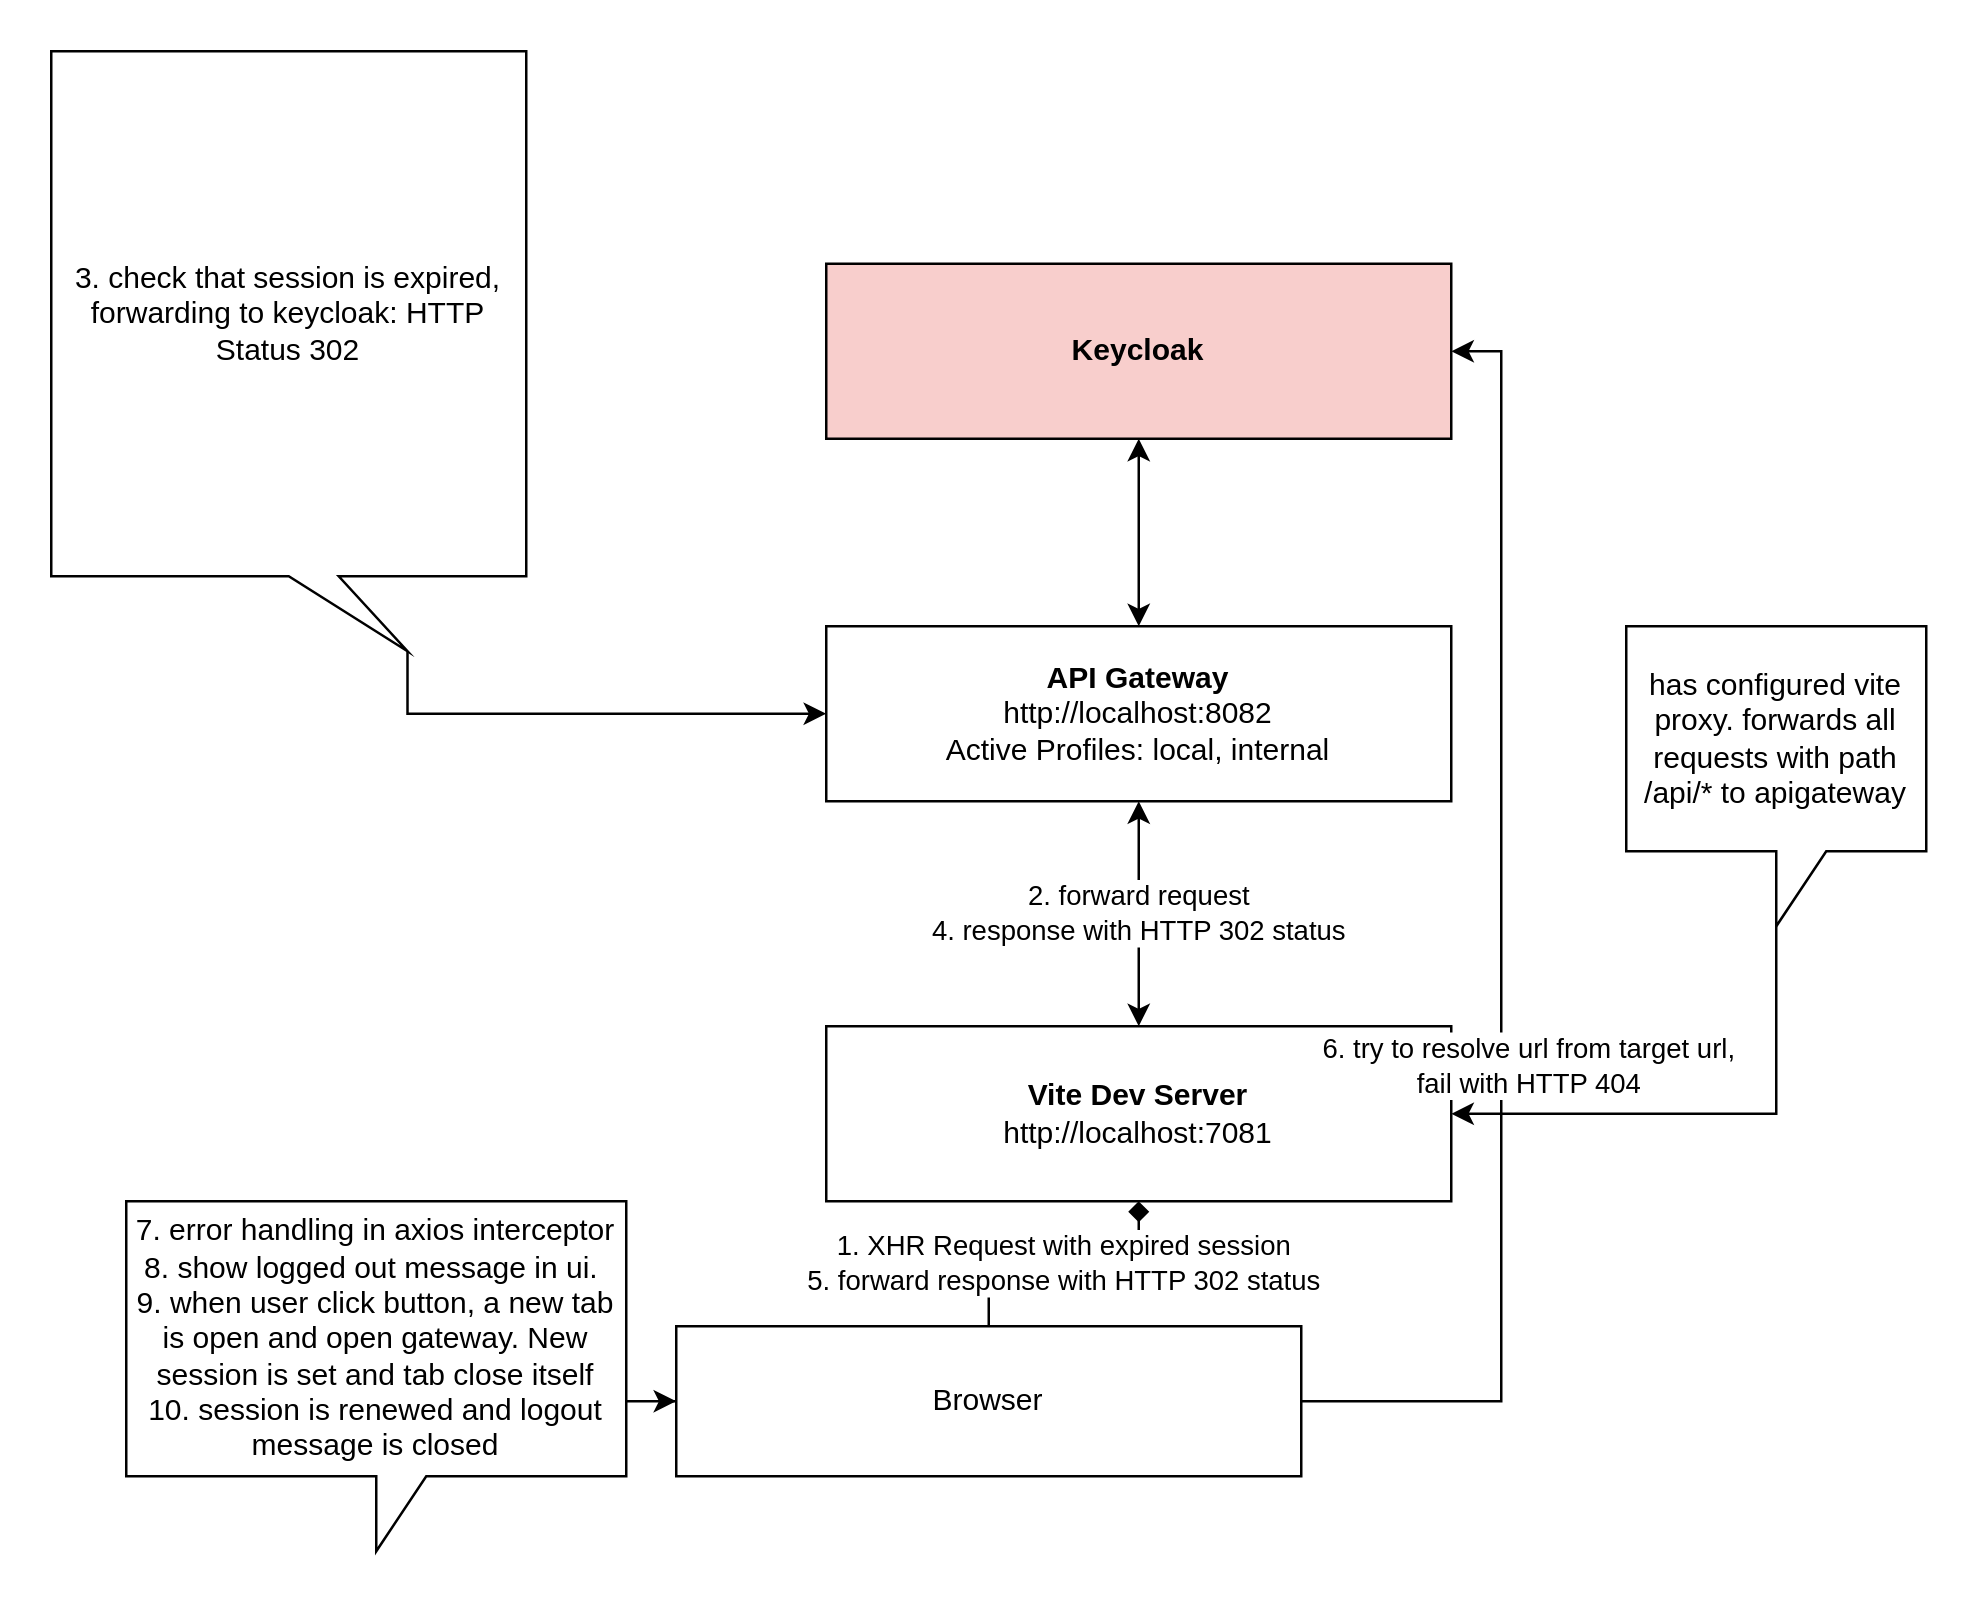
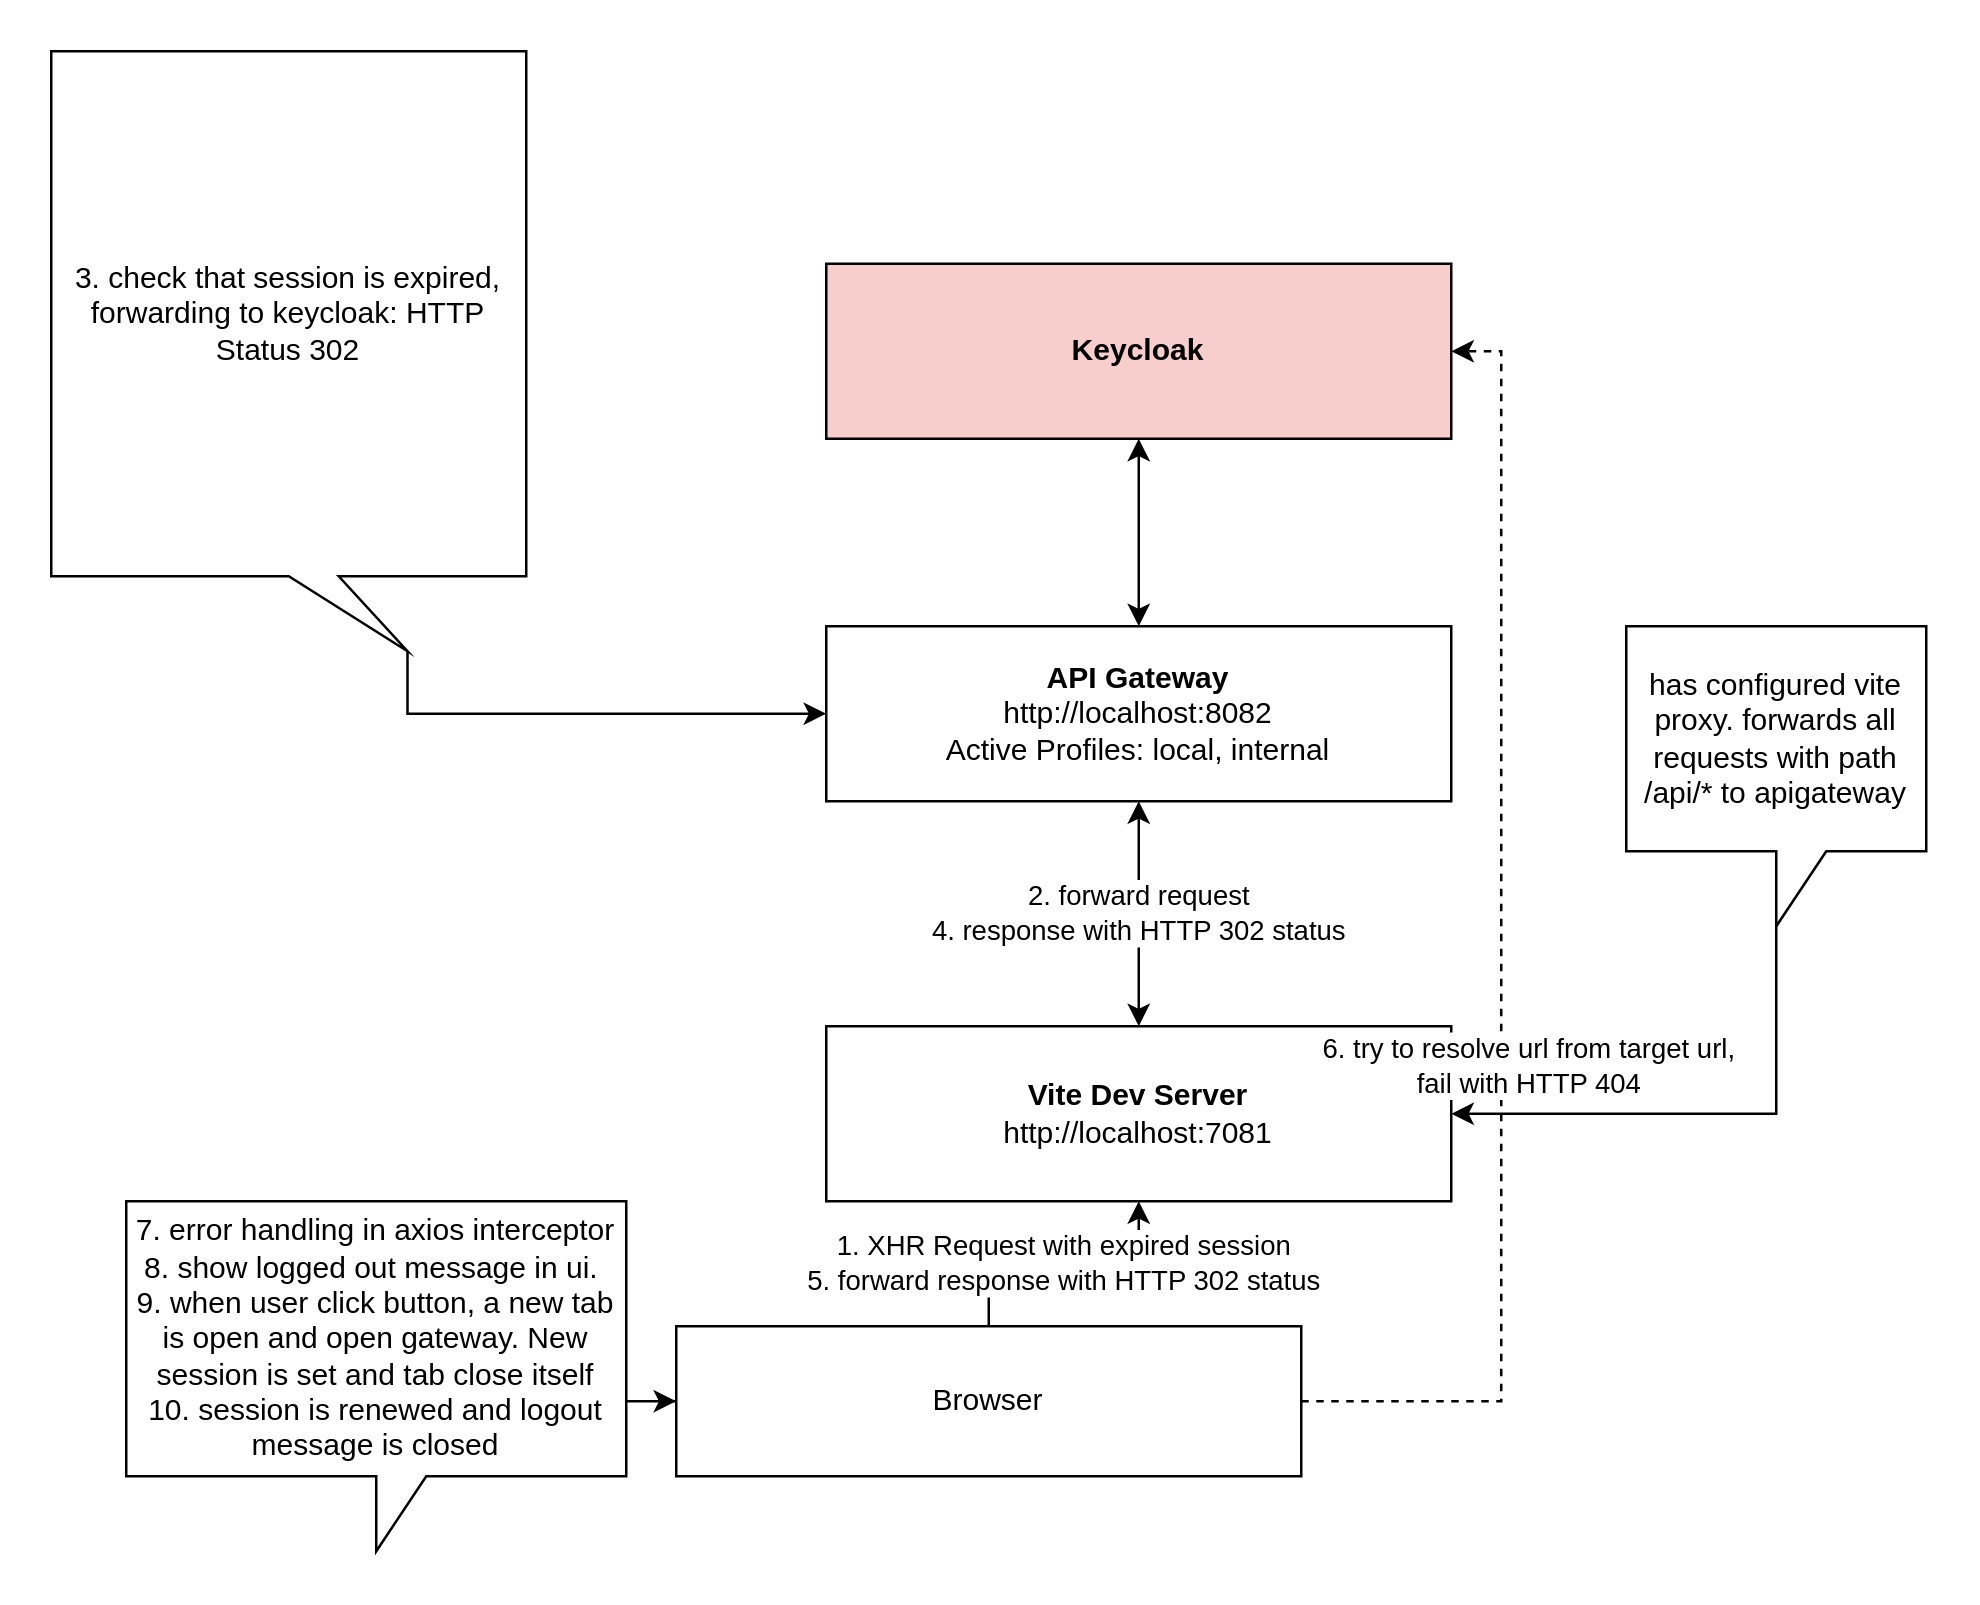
  <mxCell id="0" />
  <mxCell id="1" parent="0" />
  <mxCell id="2" value="2. forward request&lt;br&gt;4. response with HTTP 302 status" style="edgeStyle=orthogonalEdgeStyle;rounded=0;orthogonalLoop=1;jettySize=auto;html=1;exitX=0.5;exitY=0;exitDx=0;exitDy=0;entryX=0.5;entryY=1;entryDx=0;entryDy=0;startArrow=classic;startFill=1;" parent="1" source="3" target="9" edge="1"><mxGeometry relative="1" as="geometry" /></mxCell>
  <mxCell id="3" value="&lt;b&gt;Vite Dev Server&lt;/b&gt;&lt;br&gt;http://localhost:7081" style="rounded=0;whiteSpace=wrap;html=1;" parent="1" vertex="1"><mxGeometry x="330" y="410" width="250" height="70" as="geometry" /></mxCell>
- <mxCell id="4" value="1. XHR Request with expired session&lt;br&gt;5. forward response with HTTP 302 status" style="edgeStyle=orthogonalEdgeStyle;rounded=0;orthogonalLoop=1;jettySize=auto;html=1;exitX=0.5;exitY=0;exitDx=0;exitDy=0;entryX=0.5;entryY=1;entryDx=0;entryDy=0;endArrow=diamond;" edge="1" parent="1" source="7" target="3"><mxGeometry relative="1" as="geometry" /></mxCell>
- <mxCell id="5" style="edgeStyle=orthogonalEdgeStyle;rounded=0;orthogonalLoop=1;jettySize=auto;html=1;exitX=1;exitY=0.5;exitDx=0;exitDy=0;entryX=1;entryY=0.5;entryDx=0;entryDy=0;startArrow=none;startFill=0;" edge="1" parent="1" source="7" target="10"><mxGeometry relative="1" as="geometry" /></mxCell>
+ <mxCell id="4" value="1. XHR Request with expired session&lt;br&gt;5. forward response with HTTP 302 status" style="edgeStyle=orthogonalEdgeStyle;rounded=0;orthogonalLoop=1;jettySize=auto;html=1;exitX=0.5;exitY=0;exitDx=0;exitDy=0;entryX=0.5;entryY=1;entryDx=0;entryDy=0;" edge="1" parent="1" source="7" target="3"><mxGeometry relative="1" as="geometry" /></mxCell>
+ <mxCell id="5" style="edgeStyle=orthogonalEdgeStyle;rounded=0;orthogonalLoop=1;jettySize=auto;html=1;exitX=1;exitY=0.5;exitDx=0;exitDy=0;entryX=1;entryY=0.5;entryDx=0;entryDy=0;startArrow=none;startFill=0;dashed=1;" edge="1" parent="1" source="7" target="10"><mxGeometry relative="1" as="geometry" /></mxCell>
  <mxCell id="6" value="6. try to resolve url from target url, &lt;br&gt;fail with HTTP 404" style="edgeLabel;html=1;align=center;verticalAlign=middle;resizable=0;points=[];" vertex="1" connectable="0" parent="5"><mxGeometry x="-0.157" y="1" relative="1" as="geometry"><mxPoint x="11" y="4" as="offset" /></mxGeometry></mxCell>
  <mxCell id="7" value="Browser" style="rounded=0;whiteSpace=wrap;html=1;" parent="1" vertex="1"><mxGeometry x="270" y="530" width="250" height="60" as="geometry" /></mxCell>
  <mxCell id="8" style="edgeStyle=orthogonalEdgeStyle;rounded=0;orthogonalLoop=1;jettySize=auto;html=1;exitX=0.5;exitY=0;exitDx=0;exitDy=0;startArrow=classic;startFill=1;" parent="1" source="9" target="10" edge="1"><mxGeometry relative="1" as="geometry" /></mxCell>
  <mxCell id="9" value="&lt;b&gt;API Gateway&lt;/b&gt;&lt;br&gt;http://localhost:8082&lt;br&gt;Active Profiles: local, internal" style="rounded=0;whiteSpace=wrap;html=1;" parent="1" vertex="1"><mxGeometry x="330" y="250" width="250" height="70" as="geometry" /></mxCell>
  <mxCell id="10" value="&lt;b&gt;Keycloak&lt;/b&gt;" style="rounded=0;whiteSpace=wrap;html=1;fillColor=#f8cecc;" parent="1" vertex="1"><mxGeometry x="330" y="105" width="250" height="70" as="geometry" /></mxCell>
  <mxCell id="11" style="edgeStyle=orthogonalEdgeStyle;rounded=0;orthogonalLoop=1;jettySize=auto;html=1;exitX=0;exitY=0;exitDx=142.5;exitDy=240;exitPerimeter=0;entryX=0;entryY=0.5;entryDx=0;entryDy=0;" parent="1" source="12" target="9" edge="1"><mxGeometry relative="1" as="geometry" /></mxCell>
  <mxCell id="12" value="3. check that session is expired, forwarding to keycloak: HTTP Status 302" style="shape=callout;whiteSpace=wrap;html=1;perimeter=calloutPerimeter;position2=0.75;" parent="1" vertex="1"><mxGeometry x="20" y="20" width="190" height="240" as="geometry" /></mxCell>
  <mxCell id="13" style="edgeStyle=orthogonalEdgeStyle;rounded=0;orthogonalLoop=1;jettySize=auto;html=1;exitX=0;exitY=0;exitDx=60;exitDy=120;exitPerimeter=0;entryX=1;entryY=0.5;entryDx=0;entryDy=0;startArrow=none;startFill=0;" parent="1" source="14" target="3" edge="1"><mxGeometry relative="1" as="geometry" /></mxCell>
  <mxCell id="14" value="has configured vite proxy. forwards all requests with path /api/* to apigateway" style="shape=callout;whiteSpace=wrap;html=1;perimeter=calloutPerimeter;" parent="1" vertex="1"><mxGeometry x="650" y="250" width="120" height="120" as="geometry" /></mxCell>
  <mxCell id="15" style="edgeStyle=orthogonalEdgeStyle;rounded=0;orthogonalLoop=1;jettySize=auto;html=1;exitX=0;exitY=0;exitDx=60;exitDy=80;exitPerimeter=0;entryX=0;entryY=0.5;entryDx=0;entryDy=0;startArrow=none;startFill=0;" edge="1" parent="1" source="16" target="7"><mxGeometry relative="1" as="geometry" /></mxCell>
  <mxCell id="16" value="7. error handling in axios interceptor&lt;br&gt;8. show logged out message in ui.&amp;nbsp;&lt;br&gt;9. when user click button, a new tab is open and open gateway. New session is set and tab close itself&lt;br&gt;10. session is renewed and logout message is closed" style="shape=callout;whiteSpace=wrap;html=1;perimeter=calloutPerimeter;" vertex="1" parent="1"><mxGeometry x="50" y="480" width="200" height="140" as="geometry" /></mxCell>
